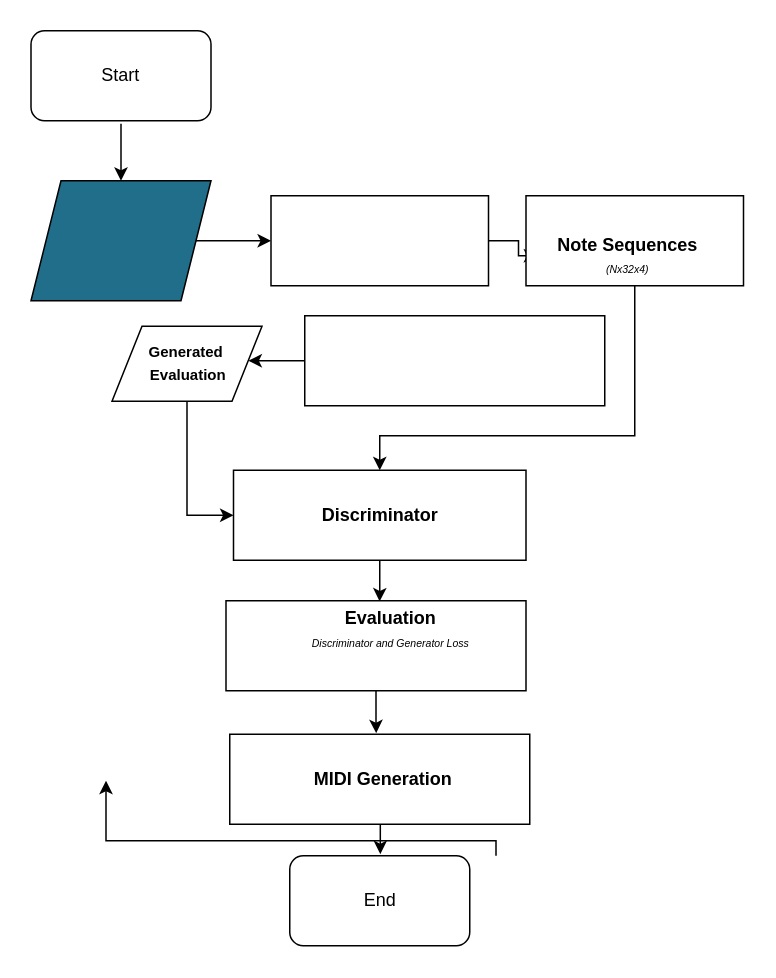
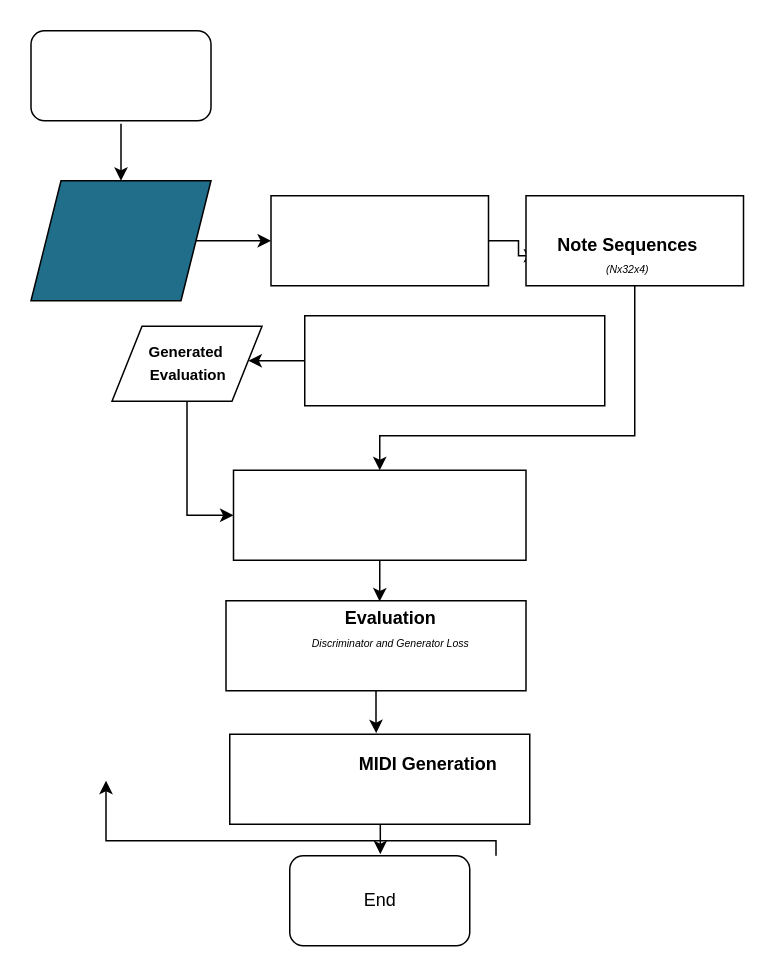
  <mxCell id="0" />
  <mxCell id="1" parent="0" />
  <mxCell id="2" value="" style="rounded=1;whiteSpace=wrap;html=1;fillColor=light-dark(#FFFFFF,#FFFFFF);perimeterSpacing=2;strokeWidth=1;strokeColor=light-dark(#000000,#000000);" vertex="1" parent="1"><mxGeometry x="20" y="20" width="120" height="60" as="geometry" /></mxCell>
- <mxCell id="3" value="&lt;span style=&quot;color: light-dark(rgb(0, 0, 0), rgb(0, 0, 0));&quot;&gt;Start&lt;/span&gt;" style="text;html=1;align=center;verticalAlign=middle;whiteSpace=wrap;rounded=0;" vertex="1" parent="1"><mxGeometry x="50" y="35" width="60" height="30" as="geometry" /></mxCell>
  <mxCell id="4" value="" style="edgeStyle=orthogonalEdgeStyle;rounded=0;orthogonalLoop=1;jettySize=auto;html=1;strokeColor=light-dark(#000000,#000000);" edge="1" parent="1" source="5" target="13"><mxGeometry relative="1" as="geometry" /></mxCell>
  <mxCell id="5" value="" style="rounded=0;whiteSpace=wrap;html=1;fillColor=light-dark(#FFFFFF,#E65052);strokeColor=light-dark(#000000,#000000);" vertex="1" parent="1"><mxGeometry x="180" y="130" width="145" height="60" as="geometry" /></mxCell>
  <mxCell id="6" value="" style="endArrow=classic;html=1;rounded=0;strokeColor=light-dark(#000000,#000000);entryX=0;entryY=0.5;entryDx=0;entryDy=0;exitX=1;exitY=0.5;exitDx=0;exitDy=0;" edge="1" parent="1" source="7" target="5"><mxGeometry width="50" height="50" relative="1" as="geometry"><mxPoint x="120" y="200" as="sourcePoint" /><mxPoint x="170" y="150" as="targetPoint" /></mxGeometry></mxCell>
  <mxCell id="7" value="" style="shape=parallelogram;perimeter=parallelogramPerimeter;whiteSpace=wrap;html=1;fixedSize=1;fillColor=light-dark(#216E8A,#DD3D57);strokeColor=light-dark(#000000,#000000);" vertex="1" parent="1"><mxGeometry x="20" y="120" width="120" height="80" as="geometry" /></mxCell>
  <mxCell id="8" value="" style="endArrow=classic;html=1;rounded=0;strokeColor=light-dark(#000000,#121212);exitX=0.5;exitY=1;exitDx=0;exitDy=0;entryX=0.5;entryY=0;entryDx=0;entryDy=0;" edge="1" parent="1" source="2" target="7"><mxGeometry width="50" height="50" relative="1" as="geometry"><mxPoint x="230" y="170" as="sourcePoint" /><mxPoint x="280" y="120" as="targetPoint" /></mxGeometry></mxCell>
  <mxCell id="9" value="" style="endArrow=classic;html=1;rounded=0;exitX=0.5;exitY=1;exitDx=0;exitDy=0;entryX=0.5;entryY=1;entryDx=0;entryDy=0;strokeColor=light-dark(#000000,#000000);" edge="1" parent="1"><mxGeometry width="50" height="50" relative="1" as="geometry"><mxPoint x="330" y="570" as="sourcePoint" /><mxPoint x="70" y="520" as="targetPoint" /><Array as="points"><mxPoint x="330" y="560" /><mxPoint x="70" y="560" /></Array></mxGeometry></mxCell>
  <mxCell id="10" value="" style="rounded=1;whiteSpace=wrap;html=1;fillColor=light-dark(#FFFFFF,#FFFFFF);perimeterSpacing=2;strokeWidth=1;strokeColor=light-dark(#000000,#000000);" vertex="1" parent="1"><mxGeometry x="192.5" y="570" width="120" height="60" as="geometry" /></mxCell>
  <mxCell id="11" value="&lt;span style=&quot;color: light-dark(rgb(0, 0, 0), rgb(0, 0, 0));&quot;&gt;End&lt;/span&gt;" style="text;html=1;align=center;verticalAlign=middle;whiteSpace=wrap;rounded=0;" vertex="1" parent="1"><mxGeometry x="222.5" y="585" width="60" height="30" as="geometry" /></mxCell>
  <mxCell id="12" value="" style="rounded=0;whiteSpace=wrap;html=1;fillColor=light-dark(#FFFFFF,#F5664A);strokeColor=light-dark(#000000,#000000);" vertex="1" parent="1"><mxGeometry x="350" y="130" width="145" height="60" as="geometry" /></mxCell>
  <mxCell id="13" value="&lt;span style=&quot;color: light-dark(rgb(0, 0, 0), rgb(0, 0, 0));&quot;&gt;&lt;b&gt;Note Sequences&lt;/b&gt;&lt;/span&gt;&lt;div&gt;&lt;span style=&quot;color: light-dark(rgb(0, 0, 0), rgb(0, 0, 0));&quot;&gt;&lt;i&gt;&lt;font style=&quot;font-size: 7px;&quot;&gt;(Nx32x4)&lt;/font&gt;&lt;/i&gt;&lt;/span&gt;&lt;/div&gt;" style="text;html=1;align=center;verticalAlign=middle;whiteSpace=wrap;rounded=0;" vertex="1" parent="1"><mxGeometry x="357.5" y="155" width="120" height="30" as="geometry" /></mxCell>
  <mxCell id="14" value="" style="edgeStyle=orthogonalEdgeStyle;rounded=0;orthogonalLoop=1;jettySize=auto;html=1;strokeColor=light-dark(#000000,#000000);entryX=0.833;entryY=0.467;entryDx=0;entryDy=0;entryPerimeter=0;" edge="1" parent="1" source="16" target="22"><mxGeometry relative="1" as="geometry"><Array as="points" /></mxGeometry></mxCell>
  <mxCell id="15" value="" style="edgeStyle=orthogonalEdgeStyle;rounded=0;orthogonalLoop=1;jettySize=auto;html=1;strokeColor=light-dark(#000000,#000000);entryX=0.5;entryY=0;entryDx=0;entryDy=0;exitX=0.5;exitY=1;exitDx=0;exitDy=0;" edge="1" parent="1" source="12" target="18"><mxGeometry relative="1" as="geometry"><mxPoint x="253" y="310" as="targetPoint" /><Array as="points"><mxPoint x="423" y="290" /><mxPoint x="253" y="290" /></Array></mxGeometry></mxCell>
  <mxCell id="16" value="" style="rounded=0;whiteSpace=wrap;html=1;fillColor=light-dark(#FFFFFF,#FB7F4B);strokeColor=light-dark(#000000,#000000);" vertex="1" parent="1"><mxGeometry x="202.5" y="210" width="200" height="60" as="geometry" /></mxCell>
  <mxCell id="17" value="" style="edgeStyle=orthogonalEdgeStyle;rounded=0;orthogonalLoop=1;jettySize=auto;html=1;strokeColor=light-dark(#000000,#000000);entryX=0.512;entryY=0.008;entryDx=0;entryDy=0;entryPerimeter=0;" edge="1" parent="1" source="18" target="24"><mxGeometry relative="1" as="geometry" /></mxCell>
  <mxCell id="18" value="" style="rounded=0;whiteSpace=wrap;html=1;fillColor=light-dark(#FFFFFF,#FDBE3C);strokeColor=light-dark(#000000,#000000);" vertex="1" parent="1"><mxGeometry x="155" y="313" width="195" height="60" as="geometry" /></mxCell>
- <mxCell id="19" value="&lt;span style=&quot;color: light-dark(rgb(0, 0, 0), rgb(0, 0, 0));&quot;&gt;&lt;b&gt;Discriminator&lt;/b&gt;&lt;/span&gt;" style="text;html=1;align=center;verticalAlign=middle;whiteSpace=wrap;rounded=0;" vertex="1" parent="1"><mxGeometry x="192.5" y="328" width="120" height="30" as="geometry" /></mxCell>
  <mxCell id="20" value="" style="edgeStyle=orthogonalEdgeStyle;rounded=0;orthogonalLoop=1;jettySize=auto;html=1;entryX=0;entryY=0.5;entryDx=0;entryDy=0;strokeColor=light-dark(#000000,#000000);" edge="1" parent="1" source="21" target="18"><mxGeometry relative="1" as="geometry" /></mxCell>
  <mxCell id="21" value="" style="shape=parallelogram;perimeter=parallelogramPerimeter;whiteSpace=wrap;html=1;fixedSize=1;fillColor=light-dark(#FFFFFF,#FD9E44);strokeColor=light-dark(#000000,#050505);" vertex="1" parent="1"><mxGeometry x="74" y="217" width="100" height="50" as="geometry" /></mxCell>
  <mxCell id="22" value="&lt;span style=&quot;color: light-dark(rgb(0, 0, 0), rgb(0, 0, 0));&quot;&gt;&lt;b&gt;&lt;font style=&quot;font-size: 10px;&quot;&gt;Generated&amp;nbsp;&lt;/font&gt;&lt;/b&gt;&lt;/span&gt;&lt;div&gt;&lt;span style=&quot;color: light-dark(rgb(0, 0, 0), rgb(0, 0, 0));&quot;&gt;&lt;b&gt;&lt;font style=&quot;font-size: 10px;&quot;&gt;Evaluation&lt;/font&gt;&lt;/b&gt;&lt;/span&gt;&lt;/div&gt;" style="text;html=1;align=center;verticalAlign=middle;whiteSpace=wrap;rounded=0;" vertex="1" parent="1"><mxGeometry x="65" y="226" width="120" height="30" as="geometry" /></mxCell>
  <mxCell id="23" value="" style="edgeStyle=orthogonalEdgeStyle;rounded=0;orthogonalLoop=1;jettySize=auto;html=1;entryX=0.488;entryY=-0.012;entryDx=0;entryDy=0;entryPerimeter=0;strokeColor=light-dark(#000000,#000000);" edge="1" parent="1" source="24" target="27"><mxGeometry relative="1" as="geometry" /></mxCell>
  <mxCell id="24" value="" style="rounded=0;whiteSpace=wrap;html=1;fillColor=light-dark(#FFFFFF,#FCD633);strokeColor=light-dark(#000000,#000000);" vertex="1" parent="1"><mxGeometry x="150" y="400" width="200" height="60" as="geometry" /></mxCell>
  <mxCell id="25" value="&lt;span style=&quot;color: light-dark(rgb(0, 0, 0), rgb(0, 0, 0));&quot;&gt;&lt;b&gt;Evaluation&lt;/b&gt;&lt;/span&gt;&lt;div&gt;&lt;span style=&quot;color: light-dark(rgb(0, 0, 0), rgb(0, 0, 0));&quot;&gt;&lt;font style=&quot;font-size: 7px;&quot;&gt;&lt;i&gt;Discriminator and Generator Loss&lt;/i&gt;&lt;/font&gt;&lt;/span&gt;&lt;/div&gt;" style="text;html=1;align=center;verticalAlign=middle;whiteSpace=wrap;rounded=0;" vertex="1" parent="1"><mxGeometry x="200" y="404" width="120" height="30" as="geometry" /></mxCell>
  <mxCell id="26" value="" style="edgeStyle=orthogonalEdgeStyle;rounded=0;orthogonalLoop=1;jettySize=auto;html=1;strokeColor=light-dark(#000000,#000000);entryX=0.503;entryY=0.015;entryDx=0;entryDy=0;entryPerimeter=0;" edge="1" parent="1" source="27" target="10"><mxGeometry relative="1" as="geometry"><mxPoint x="253" y="570" as="targetPoint" /><Array as="points"><mxPoint x="253" y="569" /><mxPoint x="253" y="569" /></Array></mxGeometry></mxCell>
  <mxCell id="27" value="" style="rounded=0;whiteSpace=wrap;html=1;fillColor=light-dark(#FFFFFF,#FDEA2C);strokeColor=light-dark(#000000,#000000);" vertex="1" parent="1"><mxGeometry x="152.5" y="489" width="200" height="60" as="geometry" /></mxCell>
- <mxCell id="28" value="&lt;span style=&quot;color: light-dark(rgb(0, 0, 0), rgb(0, 0, 0));&quot;&gt;&lt;b&gt;MIDI Generation&lt;/b&gt;&lt;/span&gt;" style="text;html=1;align=center;verticalAlign=middle;whiteSpace=wrap;rounded=0;" vertex="1" parent="1"><mxGeometry x="195" y="504" width="120" height="30" as="geometry" /></mxCell>
+ <mxCell id="28" value="&lt;span style=&quot;color: light-dark(rgb(0, 0, 0), rgb(0, 0, 0));&quot;&gt;&lt;b&gt;MIDI Generation&lt;/b&gt;&lt;/span&gt;" style="text;html=1;align=center;verticalAlign=middle;whiteSpace=wrap;rounded=0;" vertex="1" parent="1"><mxGeometry x="225" y="494" width="120" height="30" as="geometry" /></mxCell>
